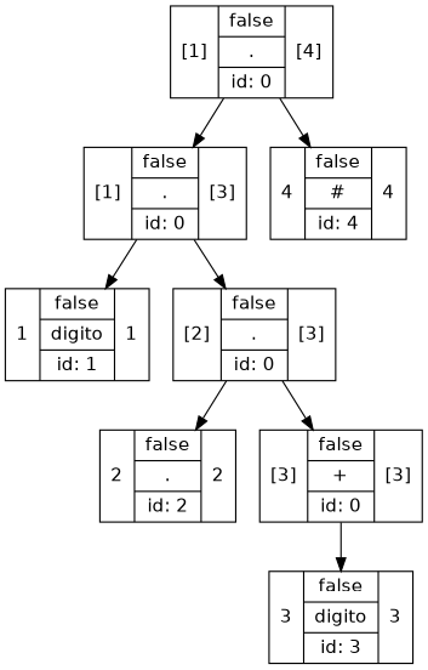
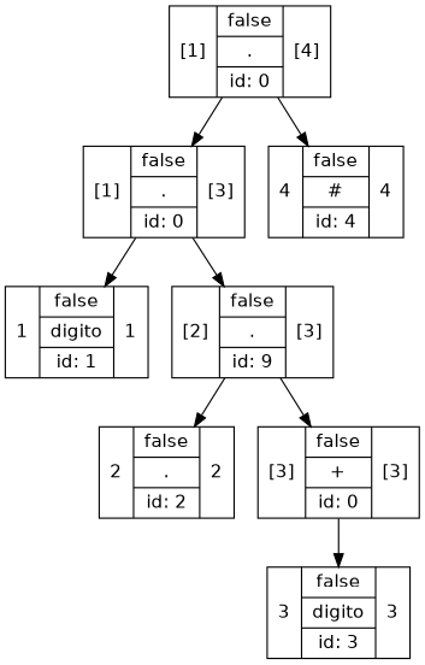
  digraph {
    fontname="DejaVu Sans"
    node [shape=record fontname="DejaVu Sans"]
    edge [fontname="DejaVu Sans"]
    n1 [label="[1]|{false|{.}|id: 0}|[4]"]
    n2 [label="[1]|{false|{.}|id: 0}|[3]"]
    n3 [label="4|{false|{#}|id: 4}|4"]
    n4 [label="1|{false|{digito}|id: 1}|1"]
-   n5 [label="[2]|{false|{.}|id: 0}|[3]"]
+   n5 [label="[2]|{false|{.}|id: 9}|[3]"]
    n6 [label="2|{false|{.}|id: 2}|2"]
    n7 [label="[3]|{false|{+}|id: 0}|[3]"]
    n8 [label="3|{false|{digito}|id: 3}|3"]
    n1 -> n2
    n1 -> n3
    n2 -> n4
    n2 -> n5
    n5 -> n6
    n5 -> n7
    n7 -> n8
  }
